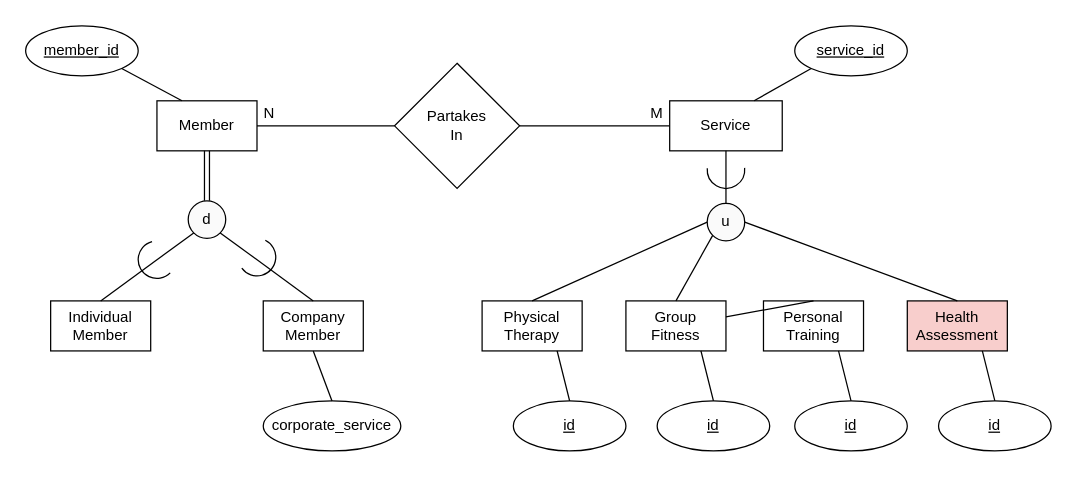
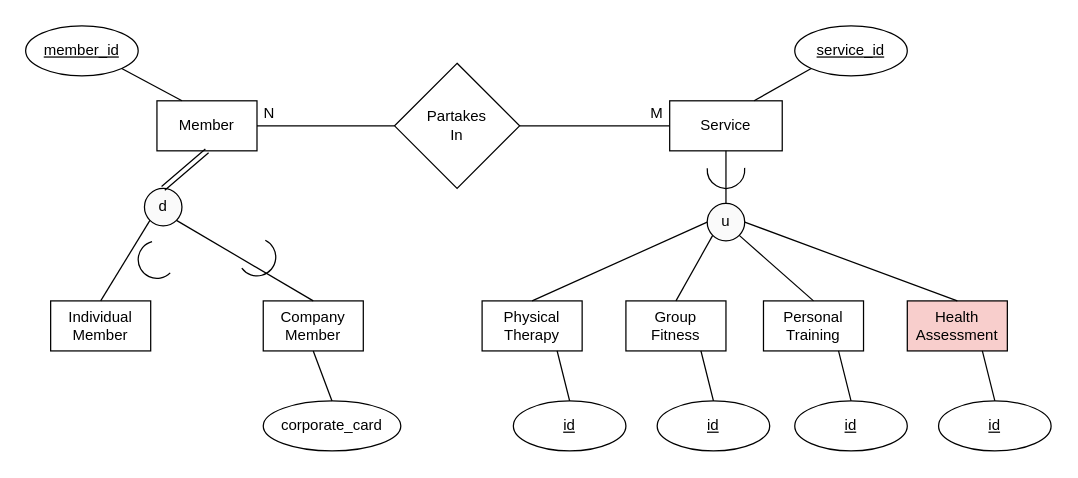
  <mxCell id="0" />
  <mxCell id="1" parent="0" />
  <mxCell id="2" style="edgeStyle=orthogonalEdgeStyle;rounded=0;orthogonalLoop=1;jettySize=auto;html=1;exitX=1;exitY=0.5;exitDx=0;exitDy=0;entryX=0;entryY=0.5;entryDx=0;entryDy=0;endArrow=none;endFill=0;" edge="1" parent="1" source="3" target="8"><mxGeometry relative="1" as="geometry" /></mxCell>
  <mxCell id="3" value="Partakes&lt;br&gt;In" style="rhombus;whiteSpace=wrap;html=1;" vertex="1" parent="1"><mxGeometry x="315" y="50" width="100" height="100" as="geometry" /></mxCell>
  <mxCell id="4" style="edgeStyle=orthogonalEdgeStyle;rounded=0;orthogonalLoop=1;jettySize=auto;html=1;exitX=1;exitY=0.5;exitDx=0;exitDy=0;entryX=0;entryY=0.5;entryDx=0;entryDy=0;endArrow=none;endFill=0;" edge="1" parent="1" source="5" target="3"><mxGeometry relative="1" as="geometry" /></mxCell>
  <mxCell id="5" value="Member" style="rounded=0;whiteSpace=wrap;html=1;" vertex="1" parent="1"><mxGeometry x="125" y="80" width="80" height="40" as="geometry" /></mxCell>
  <mxCell id="6" value="&lt;u&gt;member_id&lt;/u&gt;" style="ellipse;whiteSpace=wrap;html=1;" vertex="1" parent="1"><mxGeometry x="20" y="20" width="90" height="40" as="geometry" /></mxCell>
  <mxCell id="7" value="" style="endArrow=none;html=1;entryX=0.25;entryY=0;entryDx=0;entryDy=0;exitX=1;exitY=1;exitDx=0;exitDy=0;" edge="1" parent="1" source="6" target="5"><mxGeometry width="50" height="50" relative="1" as="geometry"><mxPoint x="105" y="140" as="sourcePoint" /><mxPoint x="115" y="160" as="targetPoint" /></mxGeometry></mxCell>
  <mxCell id="8" value="Service" style="rounded=0;whiteSpace=wrap;html=1;" vertex="1" parent="1"><mxGeometry x="535" y="80" width="90" height="40" as="geometry" /></mxCell>
  <mxCell id="9" value="&lt;u&gt;service_id&lt;/u&gt;" style="ellipse;whiteSpace=wrap;html=1;" vertex="1" parent="1"><mxGeometry x="635" y="20" width="90" height="40" as="geometry" /></mxCell>
  <mxCell id="10" value="" style="endArrow=none;html=1;exitX=0;exitY=1;exitDx=0;exitDy=0;entryX=0.75;entryY=0;entryDx=0;entryDy=0;" edge="1" parent="1" source="9" target="8"><mxGeometry width="50" height="50" relative="1" as="geometry"><mxPoint x="470" y="-35" as="sourcePoint" /><mxPoint x="605" y="50" as="targetPoint" /></mxGeometry></mxCell>
  <mxCell id="11" value="N" style="text;html=1;strokeColor=none;fillColor=none;align=center;verticalAlign=middle;whiteSpace=wrap;rounded=0;shadow=0;glass=0;" vertex="1" parent="1"><mxGeometry x="205" y="80" width="20" height="20" as="geometry" /></mxCell>
  <mxCell id="12" value="M" style="text;html=1;strokeColor=none;fillColor=none;align=center;verticalAlign=middle;whiteSpace=wrap;rounded=0;shadow=0;glass=0;" vertex="1" parent="1"><mxGeometry x="515" y="80" width="20" height="20" as="geometry" /></mxCell>
  <mxCell id="13" value="Individual&lt;br&gt;Member" style="rounded=0;whiteSpace=wrap;html=1;fillColor=#ffffff;" vertex="1" parent="1"><mxGeometry x="40" y="240" width="80" height="40" as="geometry" /></mxCell>
  <mxCell id="14" value="Company&lt;br&gt;Member" style="rounded=0;whiteSpace=wrap;html=1;fillColor=#ffffff;" vertex="1" parent="1"><mxGeometry x="210" y="240" width="80" height="40" as="geometry" /></mxCell>
- <mxCell id="15" value="d" style="ellipse;whiteSpace=wrap;html=1;aspect=fixed;fillColor=#FAFAFA;" vertex="1" parent="1"><mxGeometry x="150" y="160" width="30" height="30" as="geometry" /></mxCell>
+ <mxCell id="15" value="d" style="ellipse;whiteSpace=wrap;html=1;aspect=fixed;fillColor=#FAFAFA;" vertex="1" parent="1"><mxGeometry x="115" y="150" width="30" height="30" as="geometry" /></mxCell>
  <mxCell id="16" value="" style="shape=link;html=1;exitX=0.5;exitY=0;exitDx=0;exitDy=0;entryX=0.5;entryY=1;entryDx=0;entryDy=0;" edge="1" parent="1" source="15" target="5"><mxGeometry width="50" height="50" relative="1" as="geometry"><mxPoint x="175" y="200" as="sourcePoint" /><mxPoint x="185" y="140" as="targetPoint" /></mxGeometry></mxCell>
  <mxCell id="17" value="" style="endArrow=none;html=1;exitX=0.5;exitY=0;exitDx=0;exitDy=0;entryX=0;entryY=1;entryDx=0;entryDy=0;" edge="1" parent="1" source="13" target="15"><mxGeometry width="50" height="50" relative="1" as="geometry"><mxPoint x="145" y="260" as="sourcePoint" /><mxPoint x="195" y="210" as="targetPoint" /></mxGeometry></mxCell>
  <mxCell id="18" value="" style="endArrow=none;html=1;exitX=0.5;exitY=0;exitDx=0;exitDy=0;entryX=1;entryY=1;entryDx=0;entryDy=0;" edge="1" parent="1" source="14" target="15"><mxGeometry width="50" height="50" relative="1" as="geometry"><mxPoint x="90" y="280" as="sourcePoint" /><mxPoint x="164.393" y="195.607" as="targetPoint" /></mxGeometry></mxCell>
  <mxCell id="19" value="" style="verticalLabelPosition=bottom;verticalAlign=top;html=1;shape=mxgraph.basic.arc;startAngle=0.375;endAngle=0.958;fillColor=#FAFAFA;" vertex="1" parent="1"><mxGeometry x="110" y="192" width="30" height="30" as="geometry" /></mxCell>
  <mxCell id="20" value="" style="verticalLabelPosition=bottom;verticalAlign=top;html=1;shape=mxgraph.basic.arc;startAngle=0.073;endAngle=0.65;fillColor=#FAFAFA;" vertex="1" parent="1"><mxGeometry x="190" y="190" width="30" height="30" as="geometry" /></mxCell>
- <mxCell id="21" value="corporate_service" style="ellipse;whiteSpace=wrap;html=1;" vertex="1" parent="1"><mxGeometry x="210" y="320" width="110" height="40" as="geometry" /></mxCell>
+ <mxCell id="21" value="corporate_card" style="ellipse;whiteSpace=wrap;html=1;" vertex="1" parent="1"><mxGeometry x="210" y="320" width="110" height="40" as="geometry" /></mxCell>
  <mxCell id="22" value="" style="endArrow=none;html=1;entryX=0.5;entryY=1;entryDx=0;entryDy=0;exitX=0.5;exitY=0;exitDx=0;exitDy=0;" edge="1" parent="1" source="21" target="14"><mxGeometry width="50" height="50" relative="1" as="geometry"><mxPoint x="310" y="420" as="sourcePoint" /><mxPoint x="350" y="360" as="targetPoint" /></mxGeometry></mxCell>
  <mxCell id="23" value="u" style="ellipse;whiteSpace=wrap;html=1;aspect=fixed;fillColor=#FAFAFA;" vertex="1" parent="1"><mxGeometry x="565" y="162" width="30" height="30" as="geometry" /></mxCell>
  <mxCell id="24" value="" style="endArrow=none;html=1;exitX=0.5;exitY=0;exitDx=0;exitDy=0;entryX=0.5;entryY=1;entryDx=0;entryDy=0;" edge="1" parent="1" source="23" target="8"><mxGeometry width="50" height="50" relative="1" as="geometry"><mxPoint x="555.39" y="222" as="sourcePoint" /><mxPoint x="480.997" y="167.607" as="targetPoint" /></mxGeometry></mxCell>
  <mxCell id="25" value="" style="verticalLabelPosition=bottom;verticalAlign=top;html=1;shape=mxgraph.basic.arc;startAngle=0.235;endAngle=0.761;fillColor=#FAFAFA;" vertex="1" parent="1"><mxGeometry x="565" y="120" width="30" height="30" as="geometry" /></mxCell>
  <mxCell id="26" value="Physical&lt;br&gt;Therapy" style="rounded=0;whiteSpace=wrap;html=1;fillColor=#ffffff;" vertex="1" parent="1"><mxGeometry x="385" y="240" width="80" height="40" as="geometry" /></mxCell>
  <mxCell id="27" value="&lt;u&gt;id&lt;/u&gt;" style="ellipse;whiteSpace=wrap;html=1;" vertex="1" parent="1"><mxGeometry x="410" y="320" width="90" height="40" as="geometry" /></mxCell>
  <mxCell id="28" value="" style="endArrow=none;html=1;entryX=0.75;entryY=1;entryDx=0;entryDy=0;exitX=0.5;exitY=0;exitDx=0;exitDy=0;" edge="1" parent="1" source="27" target="26"><mxGeometry width="50" height="50" relative="1" as="geometry"><mxPoint x="495" y="440" as="sourcePoint" /><mxPoint x="535" y="380" as="targetPoint" /></mxGeometry></mxCell>
  <mxCell id="29" value="Group&lt;br&gt;Fitness" style="rounded=0;whiteSpace=wrap;html=1;fillColor=#ffffff;" vertex="1" parent="1"><mxGeometry x="500" y="240" width="80" height="40" as="geometry" /></mxCell>
  <mxCell id="30" value="&lt;u&gt;id&lt;/u&gt;" style="ellipse;whiteSpace=wrap;html=1;" vertex="1" parent="1"><mxGeometry x="525" y="320" width="90" height="40" as="geometry" /></mxCell>
  <mxCell id="31" value="" style="endArrow=none;html=1;entryX=0.75;entryY=1;entryDx=0;entryDy=0;exitX=0.5;exitY=0;exitDx=0;exitDy=0;" edge="1" parent="1" source="30" target="29"><mxGeometry width="50" height="50" relative="1" as="geometry"><mxPoint x="610" y="440" as="sourcePoint" /><mxPoint x="650" y="380" as="targetPoint" /></mxGeometry></mxCell>
  <mxCell id="32" value="Personal&lt;br&gt;Training" style="rounded=0;whiteSpace=wrap;html=1;fillColor=#ffffff;" vertex="1" parent="1"><mxGeometry x="610" y="240" width="80" height="40" as="geometry" /></mxCell>
  <mxCell id="33" value="&lt;u&gt;id&lt;/u&gt;" style="ellipse;whiteSpace=wrap;html=1;" vertex="1" parent="1"><mxGeometry x="635" y="320" width="90" height="40" as="geometry" /></mxCell>
  <mxCell id="34" value="" style="endArrow=none;html=1;entryX=0.75;entryY=1;entryDx=0;entryDy=0;exitX=0.5;exitY=0;exitDx=0;exitDy=0;" edge="1" parent="1" source="33" target="32"><mxGeometry width="50" height="50" relative="1" as="geometry"><mxPoint x="720" y="440" as="sourcePoint" /><mxPoint x="760" y="380" as="targetPoint" /></mxGeometry></mxCell>
  <mxCell id="35" value="Health&lt;br&gt;Assessment" style="rounded=0;whiteSpace=wrap;html=1;fillColor=#f8cecc;" vertex="1" parent="1"><mxGeometry x="725" y="240" width="80" height="40" as="geometry" /></mxCell>
  <mxCell id="36" value="&lt;u&gt;id&lt;/u&gt;" style="ellipse;whiteSpace=wrap;html=1;" vertex="1" parent="1"><mxGeometry x="750" y="320" width="90" height="40" as="geometry" /></mxCell>
  <mxCell id="37" value="" style="endArrow=none;html=1;entryX=0.75;entryY=1;entryDx=0;entryDy=0;exitX=0.5;exitY=0;exitDx=0;exitDy=0;" edge="1" parent="1" source="36" target="35"><mxGeometry width="50" height="50" relative="1" as="geometry"><mxPoint x="835" y="440" as="sourcePoint" /><mxPoint x="875" y="380" as="targetPoint" /></mxGeometry></mxCell>
  <mxCell id="38" value="" style="endArrow=none;html=1;exitX=0.5;exitY=0;exitDx=0;exitDy=0;entryX=0;entryY=0.5;entryDx=0;entryDy=0;" edge="1" parent="1" source="26" target="23"><mxGeometry width="50" height="50" relative="1" as="geometry"><mxPoint x="535" y="340" as="sourcePoint" /><mxPoint x="585" y="290" as="targetPoint" /></mxGeometry></mxCell>
  <mxCell id="39" value="" style="endArrow=none;html=1;exitX=0.5;exitY=0;exitDx=0;exitDy=0;entryX=0;entryY=1;entryDx=0;entryDy=0;" edge="1" parent="1" source="29" target="23"><mxGeometry width="50" height="50" relative="1" as="geometry"><mxPoint x="435" y="250" as="sourcePoint" /><mxPoint x="579.393" y="197.607" as="targetPoint" /></mxGeometry></mxCell>
- <mxCell id="40" value="" style="endArrow=none;html=1;exitX=0.5;exitY=0;exitDx=0;exitDy=0;" edge="1" parent="1" source="32" target="29"><mxGeometry width="50" height="50" relative="1" as="geometry"><mxPoint x="610" y="262.39" as="sourcePoint" /><mxPoint x="639.393" y="209.997" as="targetPoint" /></mxGeometry></mxCell>
+ <mxCell id="40" value="" style="endArrow=none;html=1;exitX=0.5;exitY=0;exitDx=0;exitDy=0;entryX=1;entryY=1;entryDx=0;entryDy=0;" edge="1" parent="1" source="32" target="23"><mxGeometry width="50" height="50" relative="1" as="geometry"><mxPoint x="610" y="262.39" as="sourcePoint" /><mxPoint x="639.393" y="209.997" as="targetPoint" /></mxGeometry></mxCell>
  <mxCell id="41" value="" style="endArrow=none;html=1;exitX=0.5;exitY=0;exitDx=0;exitDy=0;entryX=1;entryY=0.5;entryDx=0;entryDy=0;" edge="1" parent="1" source="35" target="23"><mxGeometry width="50" height="50" relative="1" as="geometry"><mxPoint x="694.39" y="231.2" as="sourcePoint" /><mxPoint x="634.997" y="178.807" as="targetPoint" /></mxGeometry></mxCell>
